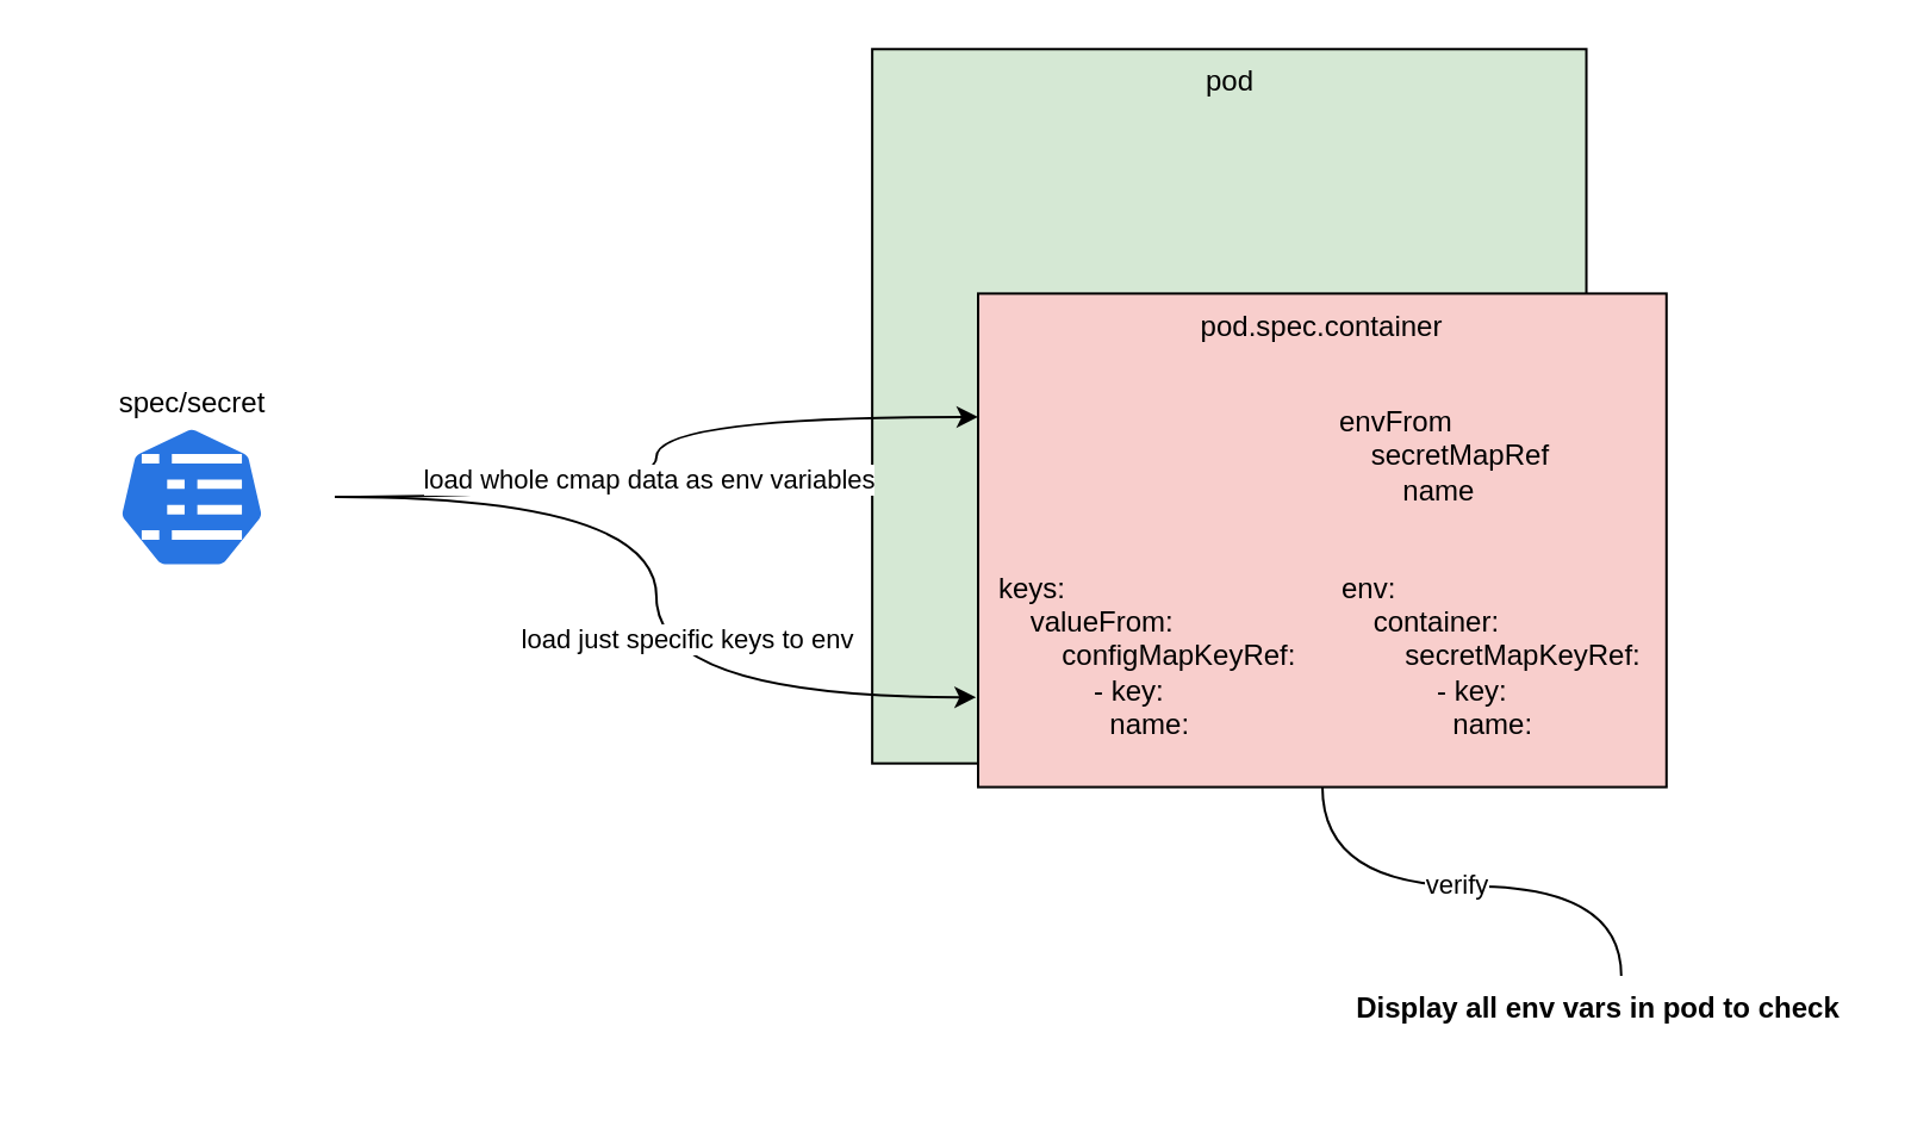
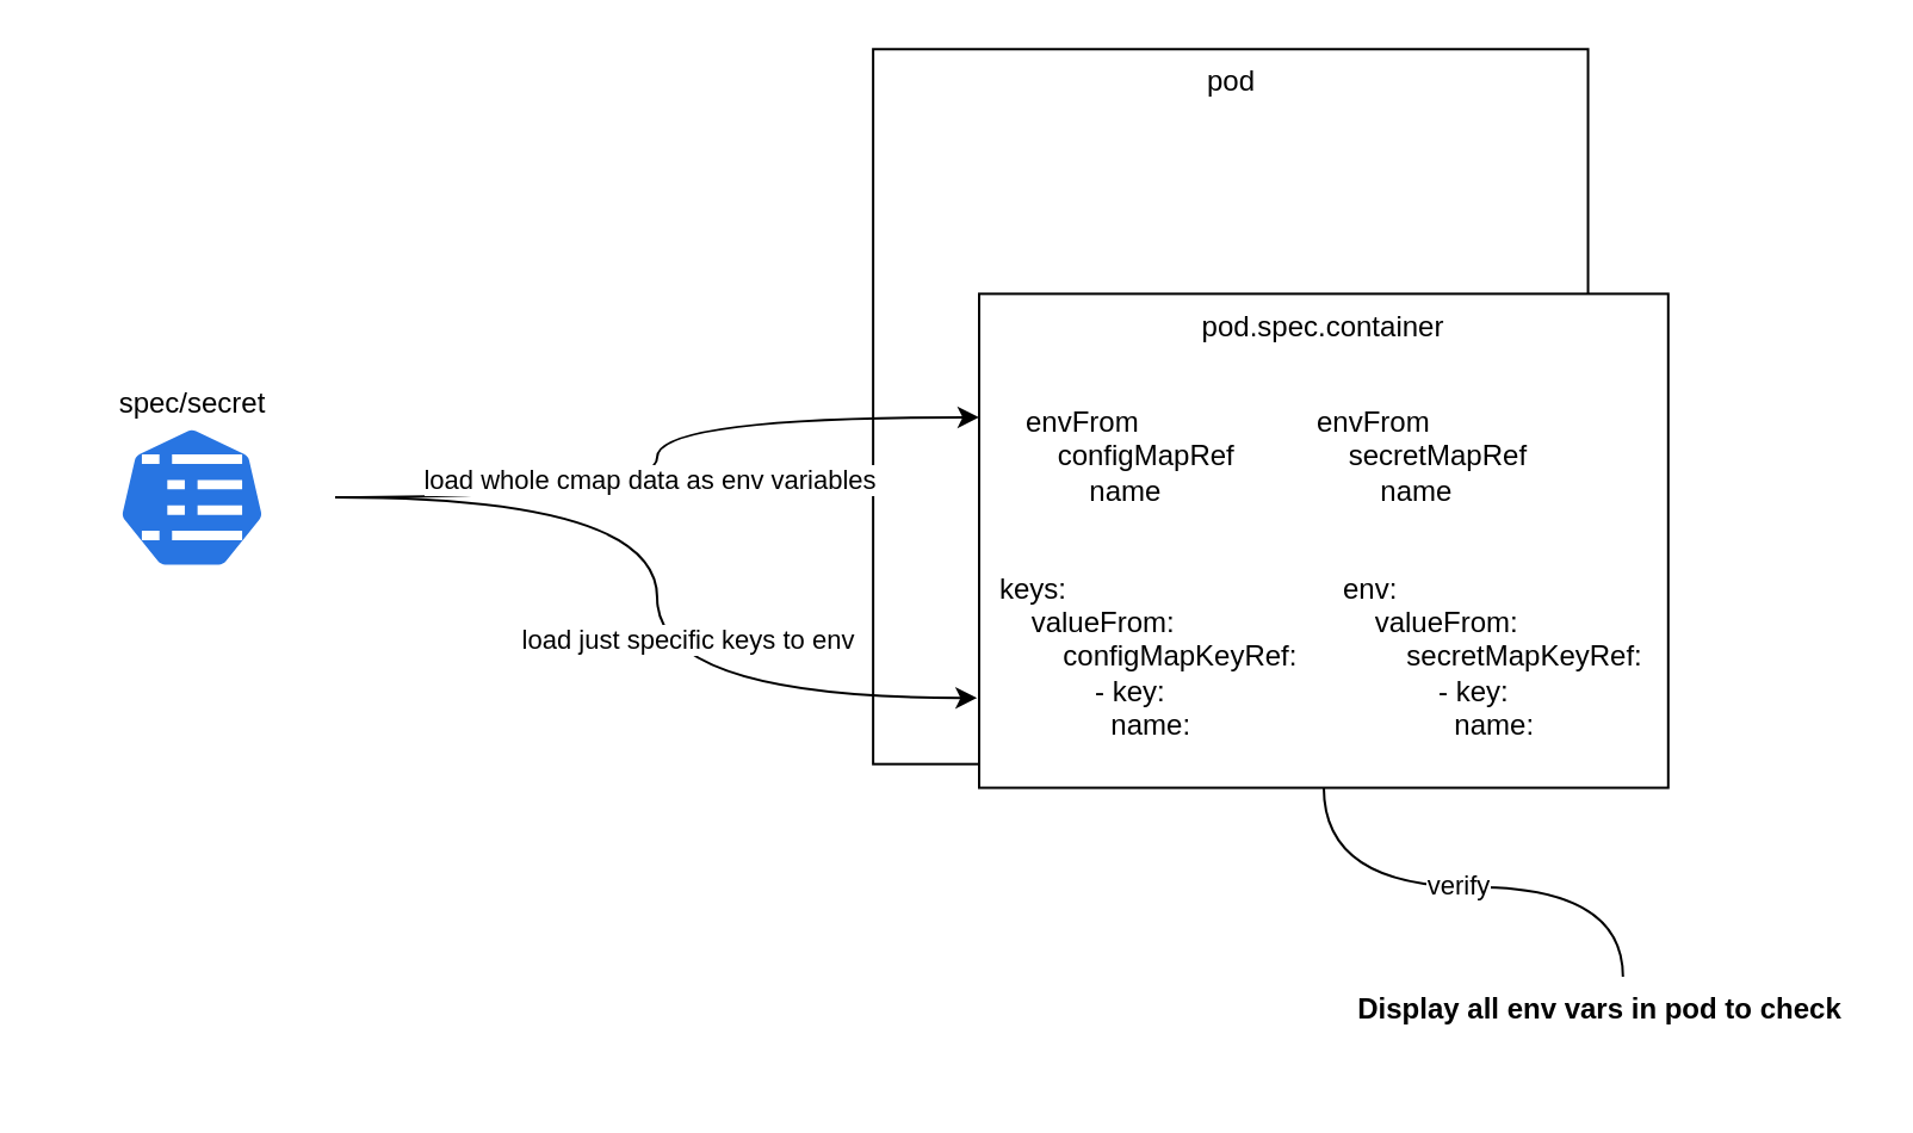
  <mxCell id="0" />
  <mxCell id="1" parent="0" />
  <mxCell id="2" value="spec/secret" style="html=1;dashed=0;whitespace=wrap;fillColor=#2875E2;strokeColor=#ffffff;points=[[0.005,0.63,0],[0.1,0.2,0],[0.9,0.2,0],[0.5,0,0],[0.995,0.63,0],[0.72,0.99,0],[0.5,1,0],[0.28,0.99,0]];shape=mxgraph.kubernetes.icon;prIcon=cm;align=center;verticalAlign=bottom;labelPosition=center;verticalLabelPosition=top;" vertex="1" parent="1"><mxGeometry x="20" y="178" width="120" height="60" as="geometry" /></mxCell>
  <mxCell id="3" value="" style="group" vertex="1" connectable="0" parent="1"><mxGeometry x="340" y="33" width="340" height="350" as="geometry" /></mxCell>
  <mxCell id="4" value="" style="group" vertex="1" connectable="0" parent="3"><mxGeometry x="70.004" y="48.895" width="295.556" height="252.206" as="geometry" /></mxCell>
- <mxCell id="5" value="pod" style="whiteSpace=wrap;html=1;aspect=fixed;verticalAlign=top;fillColor=#d5e8d4;" vertex="1" parent="4"><mxGeometry x="-44.446" y="-61.765" width="299.711" height="299.711" as="geometry" /></mxCell>
+ <mxCell id="5" value="pod" style="whiteSpace=wrap;html=1;aspect=fixed;verticalAlign=top;" vertex="1" parent="4"><mxGeometry x="-44.446" y="-61.765" width="299.711" height="299.711" as="geometry" /></mxCell>
  <mxCell id="6" value="" style="group" vertex="1" connectable="0" parent="4"><mxGeometry x="-0.001" y="40.798" width="288.889" height="207.093" as="geometry" /></mxCell>
- <mxCell id="7" value="pod.spec.container" style="rounded=0;whiteSpace=wrap;html=1;align=center;verticalAlign=top;fillColor=#f8cecc;" vertex="1" parent="6"><mxGeometry width="288.889" height="207.093" as="geometry" /></mxCell>
- <mxCell id="9" value="envFrom&lt;br&gt;&lt;div&gt;&lt;span&gt;&amp;nbsp; &amp;nbsp; secretMapRef&lt;br&gt;&amp;nbsp; &amp;nbsp; &amp;nbsp; &amp;nbsp; name&lt;/span&gt;&lt;/div&gt;" style="text;html=1;align=left;verticalAlign=middle;resizable=0;points=[];autosize=1;" vertex="1" parent="6"><mxGeometry x="150" y="43.144" width="100" height="50" as="geometry" /></mxCell>
- <mxCell id="10" value="env:&lt;br&gt;&lt;div&gt;&lt;span&gt;&amp;nbsp; &amp;nbsp; container:&lt;br&gt;&amp;nbsp; &amp;nbsp; &amp;nbsp; &amp;nbsp; secretMapKeyRef:&lt;/span&gt;&lt;/div&gt;&lt;div&gt;&lt;span&gt;&amp;nbsp; &amp;nbsp; &amp;nbsp; &amp;nbsp; &amp;nbsp; &amp;nbsp; - key:&amp;nbsp;&lt;/span&gt;&lt;/div&gt;&lt;div&gt;&lt;span&gt;&amp;nbsp; &amp;nbsp; &amp;nbsp; &amp;nbsp; &amp;nbsp; &amp;nbsp; &amp;nbsp; name:&amp;nbsp;&lt;/span&gt;&lt;/div&gt;" style="text;html=1;align=left;verticalAlign=middle;resizable=0;points=[];autosize=1;" vertex="1" parent="6"><mxGeometry x="151.111" y="112.176" width="140" height="80" as="geometry" /></mxCell>
+ <mxCell id="7" value="pod.spec.container" style="rounded=0;whiteSpace=wrap;html=1;align=center;verticalAlign=top;" vertex="1" parent="6"><mxGeometry width="288.889" height="207.093" as="geometry" /></mxCell>
+ <mxCell id="8" value="envFrom&lt;br&gt;&lt;div&gt;&lt;span&gt;&amp;nbsp; &amp;nbsp; configMapRef&lt;br&gt;&amp;nbsp; &amp;nbsp; &amp;nbsp; &amp;nbsp; name&lt;/span&gt;&lt;/div&gt;" style="text;html=1;align=left;verticalAlign=middle;resizable=0;points=[];autosize=1;" vertex="1" parent="6"><mxGeometry x="17.778" y="43.144" width="100" height="50" as="geometry" /></mxCell>
+ <mxCell id="9" value="envFrom&lt;br&gt;&lt;div&gt;&lt;span&gt;&amp;nbsp; &amp;nbsp; secretMapRef&lt;br&gt;&amp;nbsp; &amp;nbsp; &amp;nbsp; &amp;nbsp; name&lt;/span&gt;&lt;/div&gt;" style="text;html=1;align=left;verticalAlign=middle;resizable=0;points=[];autosize=1;" vertex="1" parent="6"><mxGeometry x="140" y="43.144" width="100" height="50" as="geometry" /></mxCell>
+ <mxCell id="10" value="env:&lt;br&gt;&lt;div&gt;&lt;span&gt;&amp;nbsp; &amp;nbsp; valueFrom:&lt;br&gt;&amp;nbsp; &amp;nbsp; &amp;nbsp; &amp;nbsp; secretMapKeyRef:&lt;/span&gt;&lt;/div&gt;&lt;div&gt;&lt;span&gt;&amp;nbsp; &amp;nbsp; &amp;nbsp; &amp;nbsp; &amp;nbsp; &amp;nbsp; - key:&amp;nbsp;&lt;/span&gt;&lt;/div&gt;&lt;div&gt;&lt;span&gt;&amp;nbsp; &amp;nbsp; &amp;nbsp; &amp;nbsp; &amp;nbsp; &amp;nbsp; &amp;nbsp; name:&amp;nbsp;&lt;/span&gt;&lt;/div&gt;" style="text;html=1;align=left;verticalAlign=middle;resizable=0;points=[];autosize=1;" vertex="1" parent="6"><mxGeometry x="151.111" y="112.176" width="140" height="80" as="geometry" /></mxCell>
  <mxCell id="11" value="keys:&lt;br&gt;&lt;div&gt;&lt;span&gt;&amp;nbsp; &amp;nbsp; valueFrom:&lt;br&gt;&amp;nbsp; &amp;nbsp; &amp;nbsp; &amp;nbsp; configMapKeyRef:&lt;/span&gt;&lt;/div&gt;&lt;div&gt;&lt;span&gt;&amp;nbsp; &amp;nbsp; &amp;nbsp; &amp;nbsp; &amp;nbsp; &amp;nbsp; - key:&amp;nbsp;&lt;/span&gt;&lt;/div&gt;&lt;div&gt;&lt;span&gt;&amp;nbsp; &amp;nbsp; &amp;nbsp; &amp;nbsp; &amp;nbsp; &amp;nbsp; &amp;nbsp; name:&amp;nbsp;&lt;/span&gt;&lt;/div&gt;" style="text;html=1;align=left;verticalAlign=middle;resizable=0;points=[];autosize=1;" vertex="1" parent="6"><mxGeometry x="6.667" y="112.176" width="140" height="80" as="geometry" /></mxCell>
  <mxCell id="12" style="edgeStyle=orthogonalEdgeStyle;rounded=0;orthogonalLoop=1;jettySize=auto;html=1;entryX=0;entryY=0.25;entryDx=0;entryDy=0;curved=1;" edge="1" parent="1" source="2" target="7"><mxGeometry relative="1" as="geometry" /></mxCell>
  <mxCell id="13" value="load whole cmap data as env variables" style="edgeLabel;html=1;align=center;verticalAlign=middle;resizable=0;points=[];" vertex="1" connectable="0" parent="12"><mxGeometry x="-0.059" y="4" relative="1" as="geometry"><mxPoint as="offset" /></mxGeometry></mxCell>
  <mxCell id="14" style="edgeStyle=orthogonalEdgeStyle;curved=1;rounded=0;orthogonalLoop=1;jettySize=auto;html=1;entryX=-0.003;entryY=0.818;entryDx=0;entryDy=0;entryPerimeter=0;" edge="1" parent="1" source="2" target="7"><mxGeometry relative="1" as="geometry" /></mxCell>
  <mxCell id="15" value="load just specific keys to env" style="edgeLabel;html=1;align=center;verticalAlign=middle;resizable=0;points=[];" vertex="1" connectable="0" parent="14"><mxGeometry x="0.098" y="12" relative="1" as="geometry"><mxPoint as="offset" /></mxGeometry></mxCell>
  <mxCell id="16" value="" style="group" vertex="1" connectable="0" parent="1"><mxGeometry x="560" y="413" width="220" height="40" as="geometry" /></mxCell>
  <mxCell id="17" value="Display all env vars in pod to check" style="text;html=1;align=center;verticalAlign=middle;resizable=0;points=[];autosize=1;fontStyle=1" vertex="1" parent="16"><mxGeometry width="220" height="20" as="geometry" /></mxCell>
  <mxCell id="18" style="edgeStyle=orthogonalEdgeStyle;curved=1;rounded=0;orthogonalLoop=1;jettySize=auto;html=1;entryX=0.545;entryY=-0.2;entryDx=0;entryDy=0;entryPerimeter=0;endArrow=none;" edge="1" parent="1" source="7" target="17"><mxGeometry relative="1" as="geometry"><mxPoint x="680" y="363" as="targetPoint" /></mxGeometry></mxCell>
  <mxCell id="19" value="verify" style="edgeLabel;html=1;align=center;verticalAlign=middle;resizable=0;points=[];" vertex="1" connectable="0" parent="18"><mxGeometry x="-0.041" y="1" relative="1" as="geometry"><mxPoint as="offset" /></mxGeometry></mxCell>
